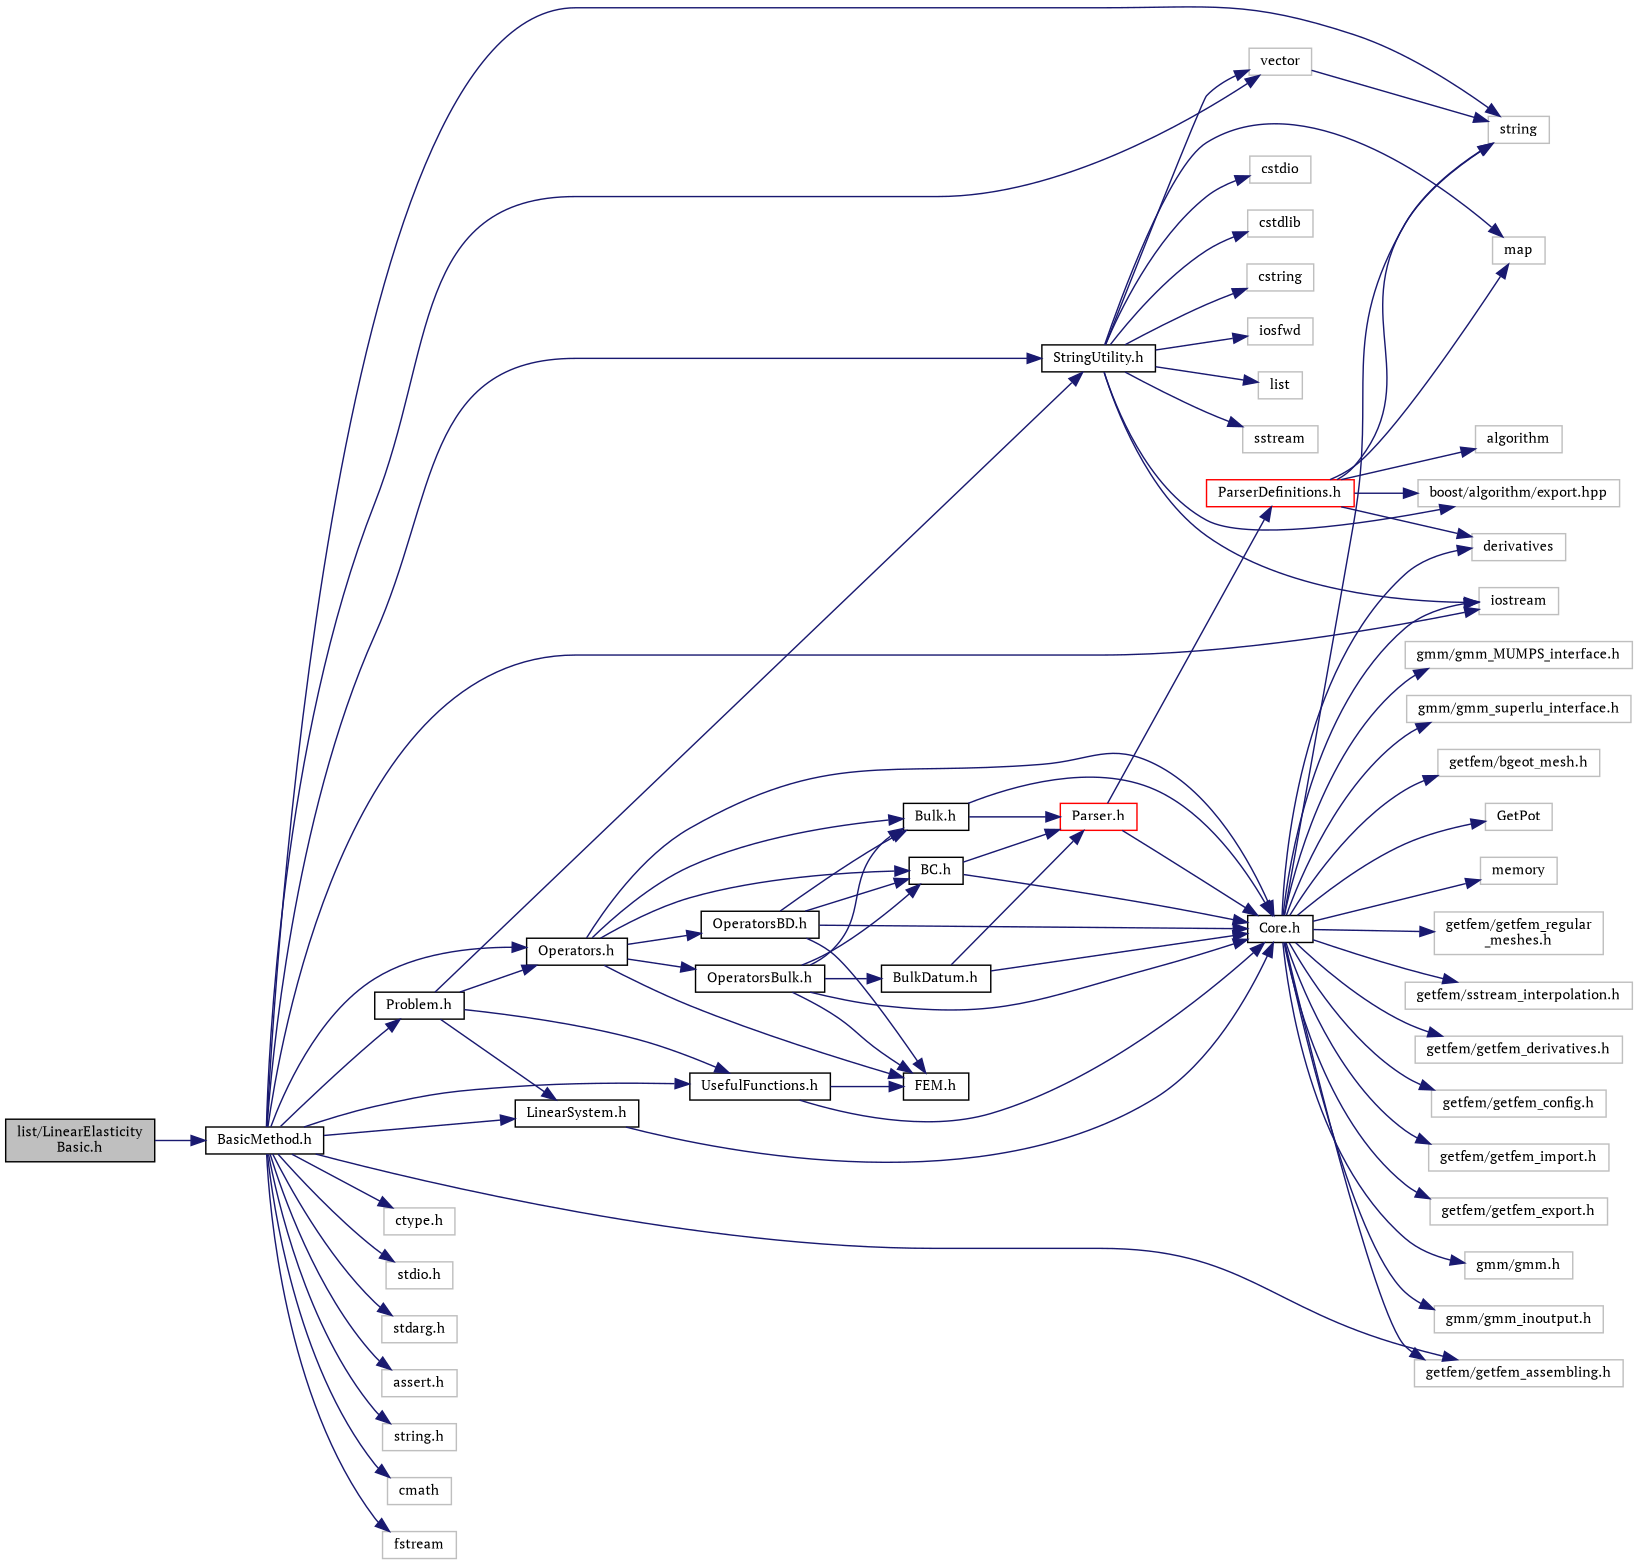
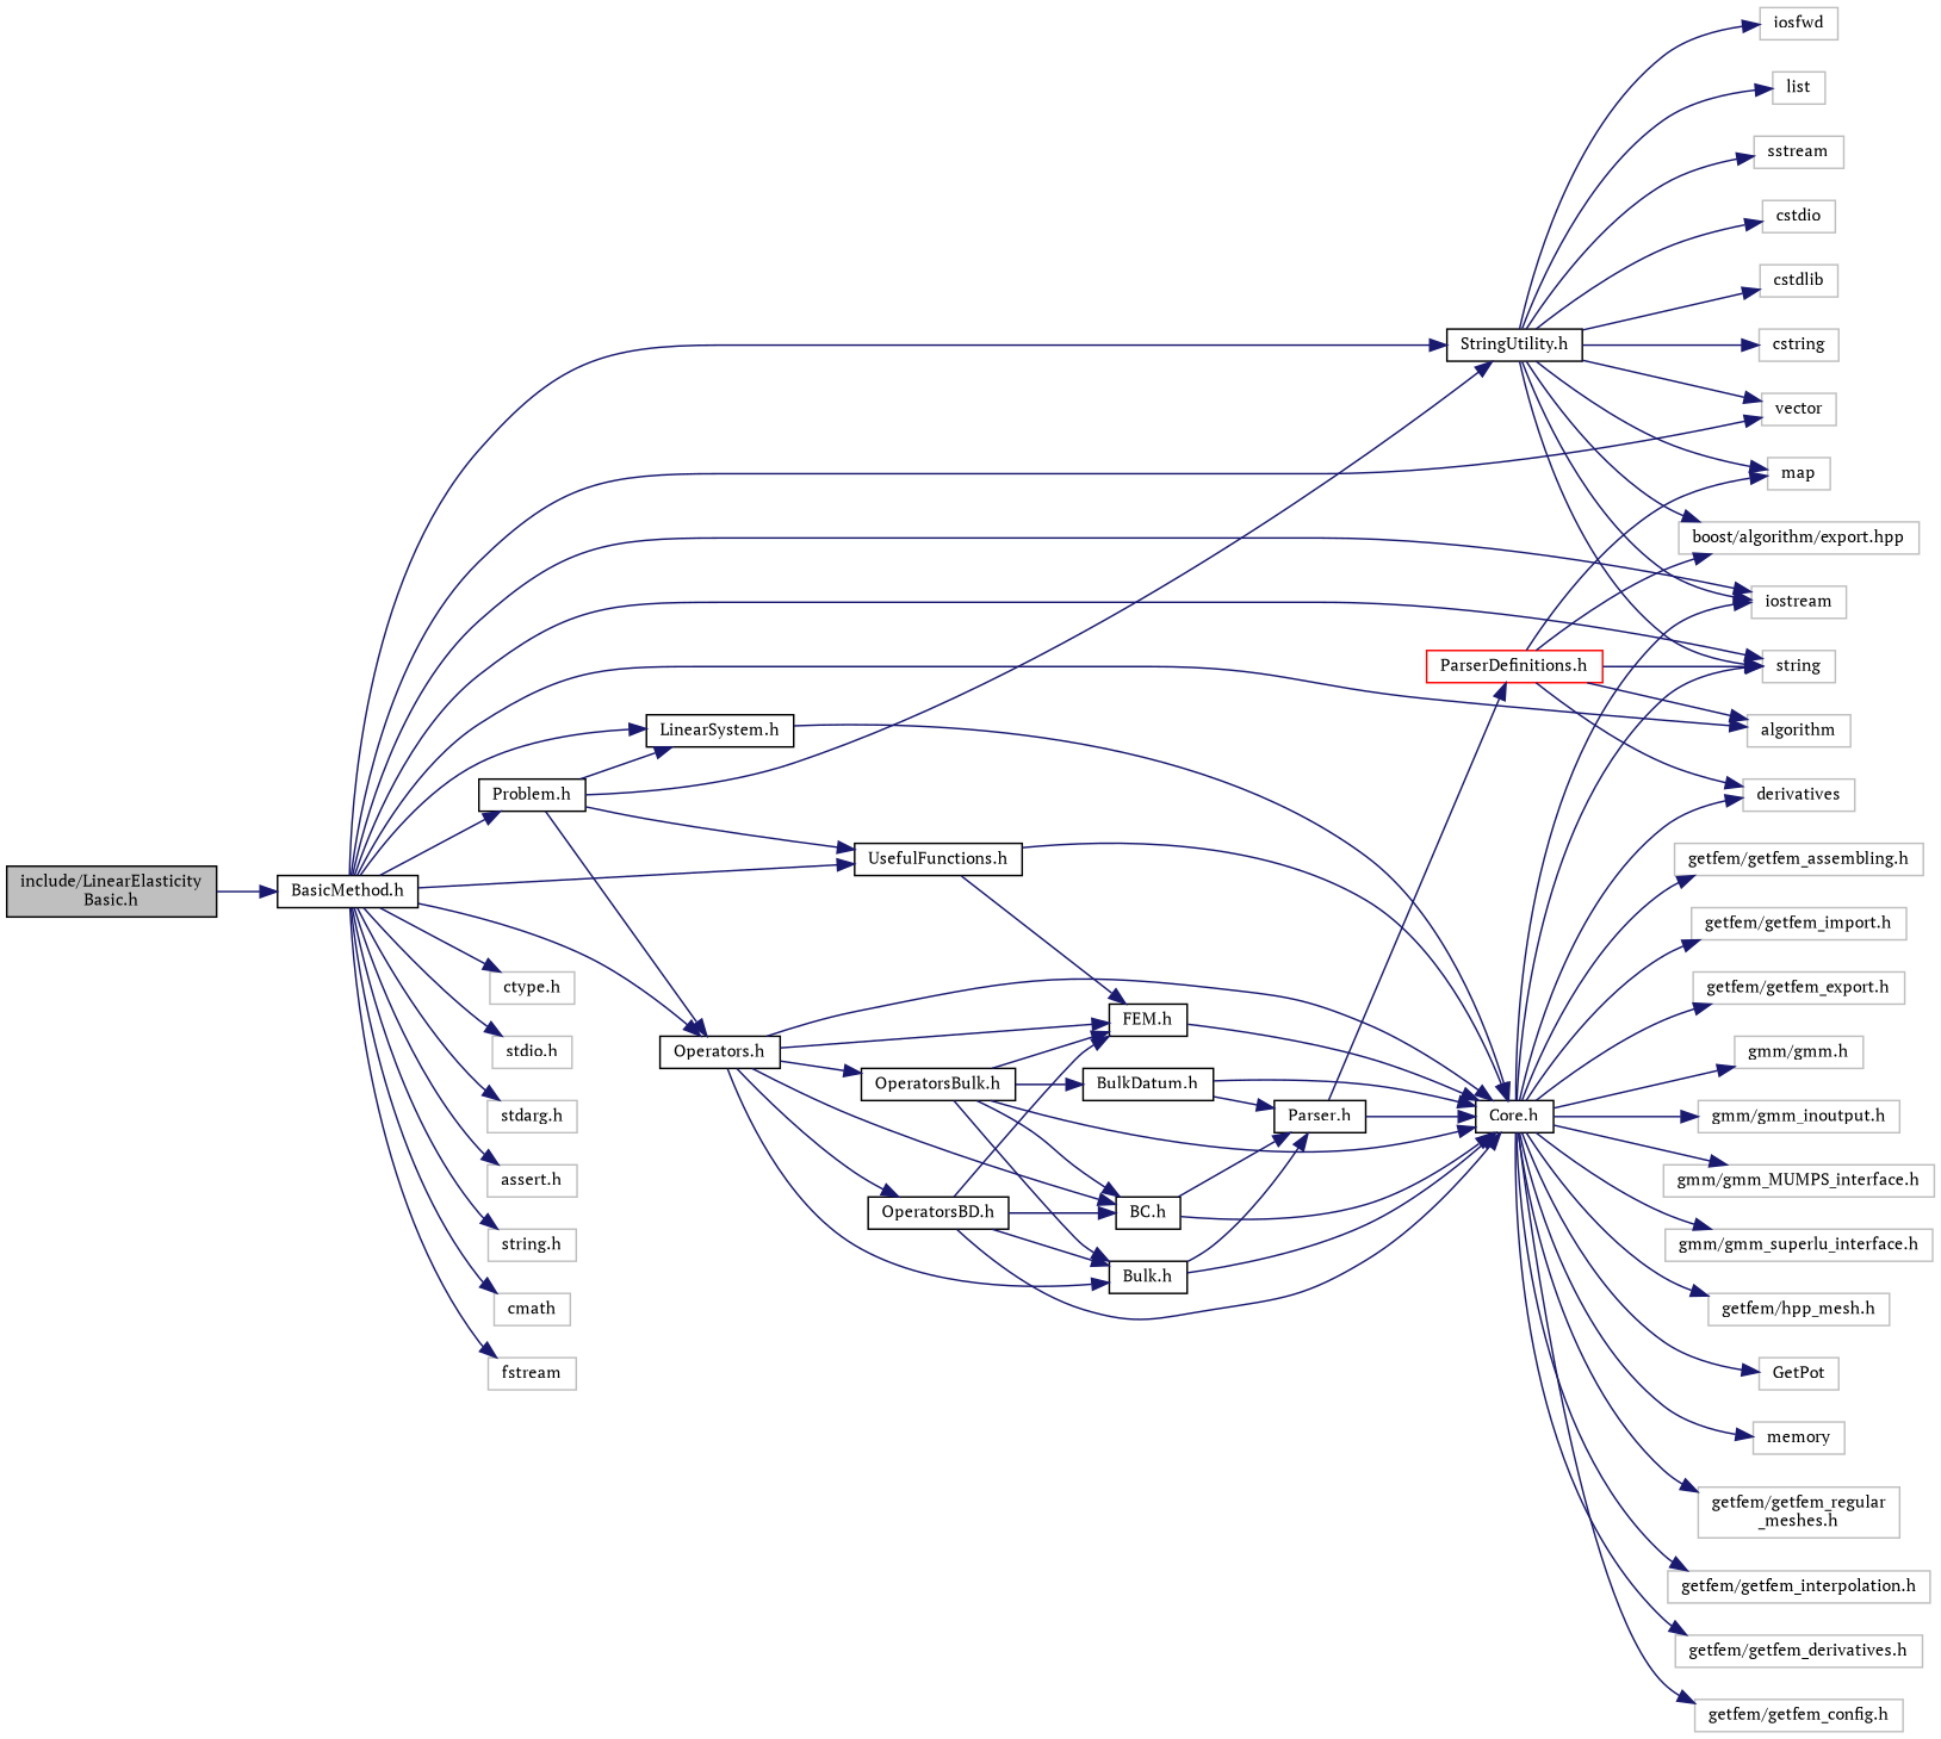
  digraph {
    fontname="PT Serif"
    rankdir=LR
    node [color=grey75 fillcolor=white fontname="PT Serif" fontsize=10 shape=record style=filled]
    edge [color=midnightblue fontname="PT Serif" fontsize=10 labelfontname=Helvetica labelfontsize=10 style=solid]
-   n1 [color=black fillcolor=grey75 fontcolor=black height=0.2 label="list/LinearElasticity\lBasic.h" width=0.4]
+   n1 [color=black fillcolor=grey75 fontcolor=black height=0.2 label="include/LinearElasticity\lBasic.h" width=0.4]
    n2 [color=black height=0.2 label="BasicMethod.h" width=0.4]
    n3 [color=black height=0.2 label="LinearSystem.h" width=0.4]
    n4 [height=0.2 label=string width=0.4]
    n5 [height=0.2 label=iostream width=0.4]
    n6 [height=0.2 label="ctype.h" width=0.4]
    n7 [height=0.2 label="stdio.h" width=0.4]
    n8 [height=0.2 label="stdarg.h" width=0.4]
    n9 [height=0.2 label="assert.h" width=0.4]
    n10 [height=0.2 label="string.h" width=0.4]
    n11 [height=0.2 label=cmath width=0.4]
    n12 [height=0.2 label=vector width=0.4]
    n13 [height=0.2 label=algorithm width=0.4]
    n14 [height=0.2 label=fstream width=0.4]
    n15 [color=black height=0.2 label="Operators.h" width=0.4]
    n16 [color=black height=0.2 label="UsefulFunctions.h" width=0.4]
    n17 [color=black height=0.2 label="StringUtility.h" width=0.4]
    n18 [color=black height=0.2 label="Problem.h" width=0.4]
    n19 [color=black height=0.2 label="Core.h" width=0.4]
    n20 [color=black height=0.2 label="FEM.h" width=0.4]
    n21 [color=black height=0.2 label="Bulk.h" width=0.4]
    n22 [color=black height=0.2 label="BC.h" width=0.4]
    n23 [color=black height=0.2 label="OperatorsBulk.h" width=0.4]
    n24 [color=black height=0.2 label="OperatorsBD.h" width=0.4]
    n25 [height=0.2 label=map width=0.4]
    n26 [height=0.2 label="boost/algorithm/export.hpp" width=0.4]
    n27 [height=0.2 label=cstdio width=0.4]
    n28 [height=0.2 label=cstdlib width=0.4]
    n29 [height=0.2 label=cstring width=0.4]
    n30 [height=0.2 label=iosfwd width=0.4]
    n31 [height=0.2 label=list width=0.4]
    n32 [height=0.2 label=sstream width=0.4]
    n33 [height=0.2 label="getfem/getfem_regular\l_meshes.h" width=0.4]
-   n34 [height=0.2 label="getfem/sstream_interpolation.h" width=0.4]
+   n34 [height=0.2 label="getfem/getfem_interpolation.h" width=0.4]
    n35 [height=0.2 label="getfem/getfem_derivatives.h" width=0.4]
    n36 [height=0.2 label="getfem/getfem_config.h" width=0.4]
    n37 [height=0.2 label="getfem/getfem_assembling.h" width=0.4]
    n38 [height=0.2 label="getfem/getfem_import.h" width=0.4]
    n39 [height=0.2 label="getfem/getfem_export.h" width=0.4]
    n40 [height=0.2 label="gmm/gmm.h" width=0.4]
    n41 [height=0.2 label="gmm/gmm_inoutput.h" width=0.4]
    n42 [height=0.2 label="gmm/gmm_MUMPS_interface.h" width=0.4]
    n43 [height=0.2 label="gmm/gmm_superlu_interface.h" width=0.4]
-   n44 [height=0.2 label="getfem/bgeot_mesh.h" width=0.4]
+   n44 [height=0.2 label="getfem/hpp_mesh.h" width=0.4]
    n45 [height=0.2 label=GetPot width=0.4]
    n46 [height=0.2 label=memory width=0.4]
    n47 [height=0.2 label=derivatives width=0.4]
-   n48 [color=red height=0.2 label="Parser.h" width=0.4]
+   n48 [color=black height=0.2 label="Parser.h" width=0.4]
    n49 [color=black height=0.2 label="BulkDatum.h" width=0.4]
    n50 [color=red height=0.2 label="ParserDefinitions.h" width=0.4]
    n1 -> n2
    n2 -> n3
    n2 -> n4
    n2 -> n5
    n2 -> n6
    n2 -> n7
    n2 -> n8
    n2 -> n9
    n2 -> n10
    n2 -> n11
    n2 -> n12
-   n2 -> n37
+   n2 -> n13
    n2 -> n14
    n2 -> n15
    n2 -> n16
    n2 -> n17
    n2 -> n18
    n3 -> n19
    n15 -> n19
    n15 -> n20
    n15 -> n21
    n15 -> n22
    n15 -> n23
    n15 -> n24
    n16 -> n19
    n16 -> n20
-   n12 -> n4
+   n17 -> n4
    n17 -> n5
    n17 -> n12
    n17 -> n25
    n17 -> n26
    n17 -> n27
    n17 -> n28
    n17 -> n29
    n17 -> n30
    n17 -> n31
    n17 -> n32
    n18 -> n3
    n18 -> n15
    n18 -> n16
    n18 -> n17
    n19 -> n4
    n19 -> n5
    n19 -> n33
    n19 -> n34
    n19 -> n35
    n19 -> n36
    n19 -> n37
    n19 -> n38
    n19 -> n39
    n19 -> n40
    n19 -> n41
    n19 -> n42
    n19 -> n43
    n19 -> n44
    n19 -> n45
    n19 -> n46
    n19 -> n47
+   n20 -> n19
    n21 -> n19
    n21 -> n48
    n22 -> n19
    n22 -> n48
    n23 -> n19
    n23 -> n20
    n23 -> n21
    n23 -> n22
    n23 -> n49
    n24 -> n19
    n24 -> n20
    n24 -> n21
    n24 -> n22
    n48 -> n19
    n48 -> n50
    n49 -> n19
    n49 -> n48
    n50 -> n4
    n50 -> n13
    n50 -> n25
    n50 -> n26
    n50 -> n47
  }
